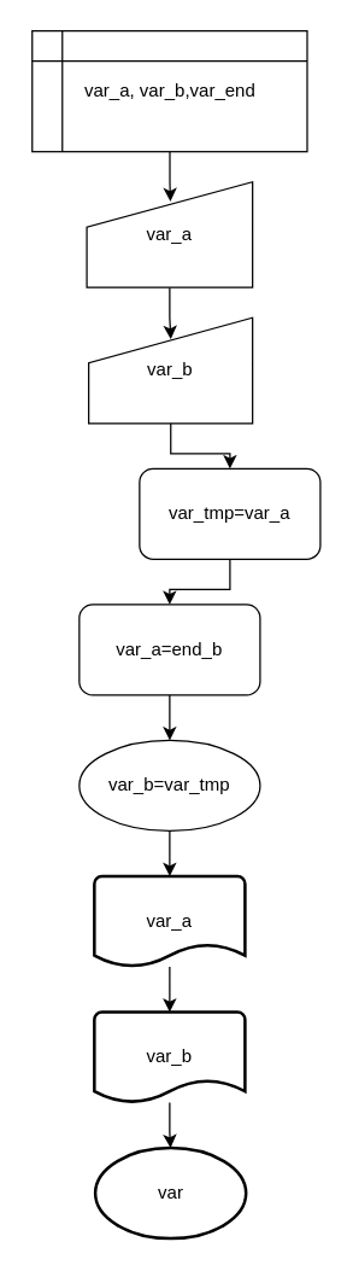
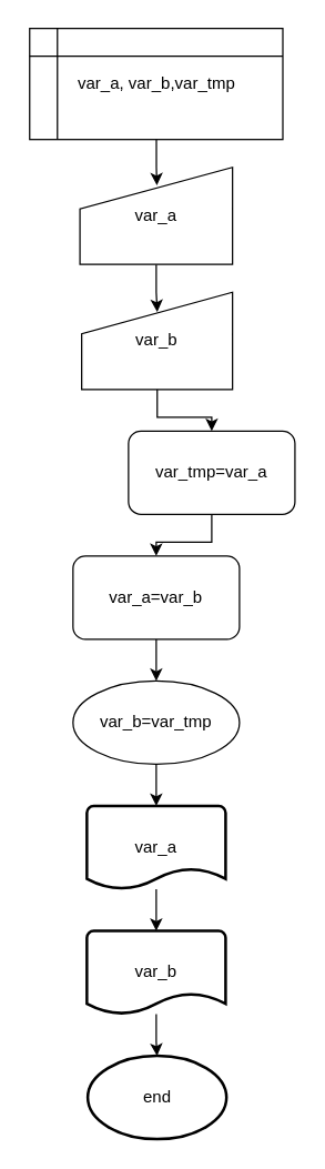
  <mxCell id="0" />
  <mxCell id="1" parent="0" />
  <mxCell id="2" style="edgeStyle=orthogonalEdgeStyle;rounded=0;orthogonalLoop=1;jettySize=auto;html=1;entryX=0.504;entryY=0.186;entryDx=0;entryDy=0;entryPerimeter=0;" parent="1" source="3" target="5" edge="1"><mxGeometry relative="1" as="geometry" /></mxCell>
- <mxCell id="3" value="var_a, var_b,var_end" style="shape=internalStorage;whiteSpace=wrap;html=1;backgroundOutline=1;" parent="1" vertex="1"><mxGeometry x="20.75" y="20" width="182.5" height="80" as="geometry" /></mxCell>
+ <mxCell id="3" value="var_a, var_b,var_tmp" style="shape=internalStorage;whiteSpace=wrap;html=1;backgroundOutline=1;" parent="1" vertex="1"><mxGeometry x="20.75" y="20" width="182.5" height="80" as="geometry" /></mxCell>
  <mxCell id="4" style="edgeStyle=orthogonalEdgeStyle;rounded=0;orthogonalLoop=1;jettySize=auto;html=1;entryX=0.501;entryY=0.204;entryDx=0;entryDy=0;entryPerimeter=0;" parent="1" source="5" target="7" edge="1"><mxGeometry relative="1" as="geometry" /></mxCell>
  <mxCell id="5" value="var_a" style="shape=manualInput;whiteSpace=wrap;html=1;" parent="1" vertex="1"><mxGeometry x="57" y="120" width="110" height="70" as="geometry" /></mxCell>
  <mxCell id="6" value="" style="edgeStyle=orthogonalEdgeStyle;rounded=0;orthogonalLoop=1;jettySize=auto;html=1;" edge="1" parent="1" source="7" target="9"><mxGeometry relative="1" as="geometry" /></mxCell>
  <mxCell id="7" value="var_b" style="shape=manualInput;whiteSpace=wrap;html=1;" parent="1" vertex="1"><mxGeometry x="58.25" y="210" width="108.75" height="70" as="geometry" /></mxCell>
  <mxCell id="8" value="" style="edgeStyle=orthogonalEdgeStyle;rounded=0;orthogonalLoop=1;jettySize=auto;html=1;" edge="1" parent="1" source="9" target="11"><mxGeometry relative="1" as="geometry" /></mxCell>
  <mxCell id="9" value="var_tmp=var_a" style="rounded=1;whiteSpace=wrap;html=1;" vertex="1" parent="1"><mxGeometry x="92" y="310" width="120" height="60" as="geometry" /></mxCell>
  <mxCell id="10" value="" style="edgeStyle=orthogonalEdgeStyle;rounded=0;orthogonalLoop=1;jettySize=auto;html=1;" edge="1" parent="1" source="11" target="13"><mxGeometry relative="1" as="geometry" /></mxCell>
- <mxCell id="11" value="var_a=end_b" style="rounded=1;whiteSpace=wrap;html=1;" vertex="1" parent="1"><mxGeometry x="52" y="400" width="120" height="60" as="geometry" /></mxCell>
+ <mxCell id="11" value="var_a=var_b" style="rounded=1;whiteSpace=wrap;html=1;" vertex="1" parent="1"><mxGeometry x="52" y="400" width="120" height="60" as="geometry" /></mxCell>
  <mxCell id="12" value="" style="edgeStyle=orthogonalEdgeStyle;rounded=0;orthogonalLoop=1;jettySize=auto;html=1;" edge="1" parent="1" source="13" target="15"><mxGeometry relative="1" as="geometry" /></mxCell>
  <mxCell id="13" value="var_b=var_tmp" style="ellipse;whiteSpace=wrap;html=1;" vertex="1" parent="1"><mxGeometry x="52" y="490" width="120" height="60" as="geometry" /></mxCell>
  <mxCell id="14" value="" style="edgeStyle=orthogonalEdgeStyle;rounded=0;orthogonalLoop=1;jettySize=auto;html=1;" edge="1" parent="1" source="15" target="17"><mxGeometry relative="1" as="geometry" /></mxCell>
  <mxCell id="15" value="var_a" style="strokeWidth=2;html=1;shape=mxgraph.flowchart.document2;whiteSpace=wrap;size=0.25;" vertex="1" parent="1"><mxGeometry x="62" y="580" width="100" height="60" as="geometry" /></mxCell>
  <mxCell id="16" value="" style="edgeStyle=orthogonalEdgeStyle;rounded=0;orthogonalLoop=1;jettySize=auto;html=1;" edge="1" parent="1" source="17" target="18"><mxGeometry relative="1" as="geometry" /></mxCell>
  <mxCell id="17" value="var_b" style="strokeWidth=2;html=1;shape=mxgraph.flowchart.document2;whiteSpace=wrap;size=0.25;" vertex="1" parent="1"><mxGeometry x="62" y="670" width="100" height="60" as="geometry" /></mxCell>
- <mxCell id="18" value="var" style="strokeWidth=2;html=1;shape=mxgraph.flowchart.start_1;whiteSpace=wrap;" vertex="1" parent="1"><mxGeometry x="62.63" y="760" width="100" height="60" as="geometry" /></mxCell>
+ <mxCell id="18" value="end" style="strokeWidth=2;html=1;shape=mxgraph.flowchart.start_1;whiteSpace=wrap;" vertex="1" parent="1"><mxGeometry x="62.63" y="760" width="100" height="60" as="geometry" /></mxCell>
